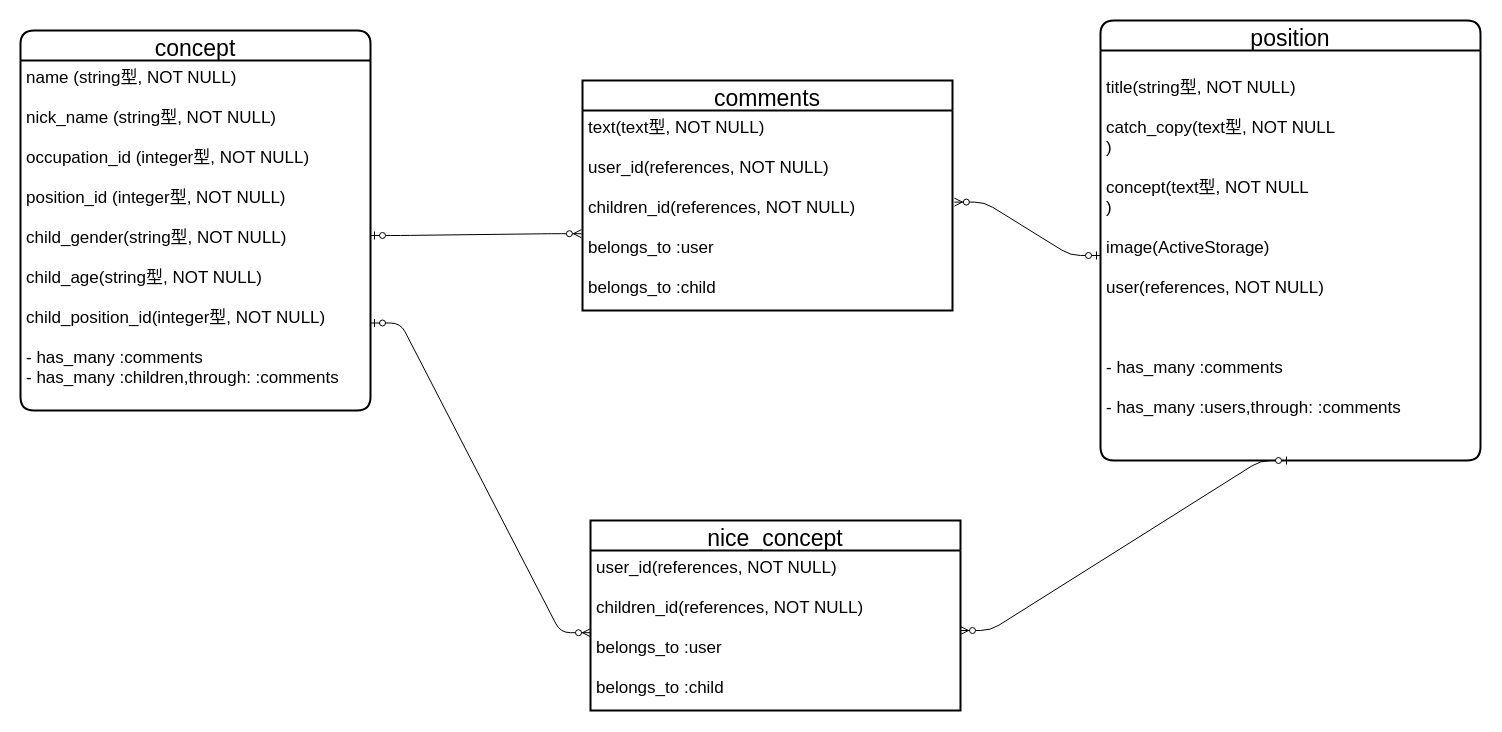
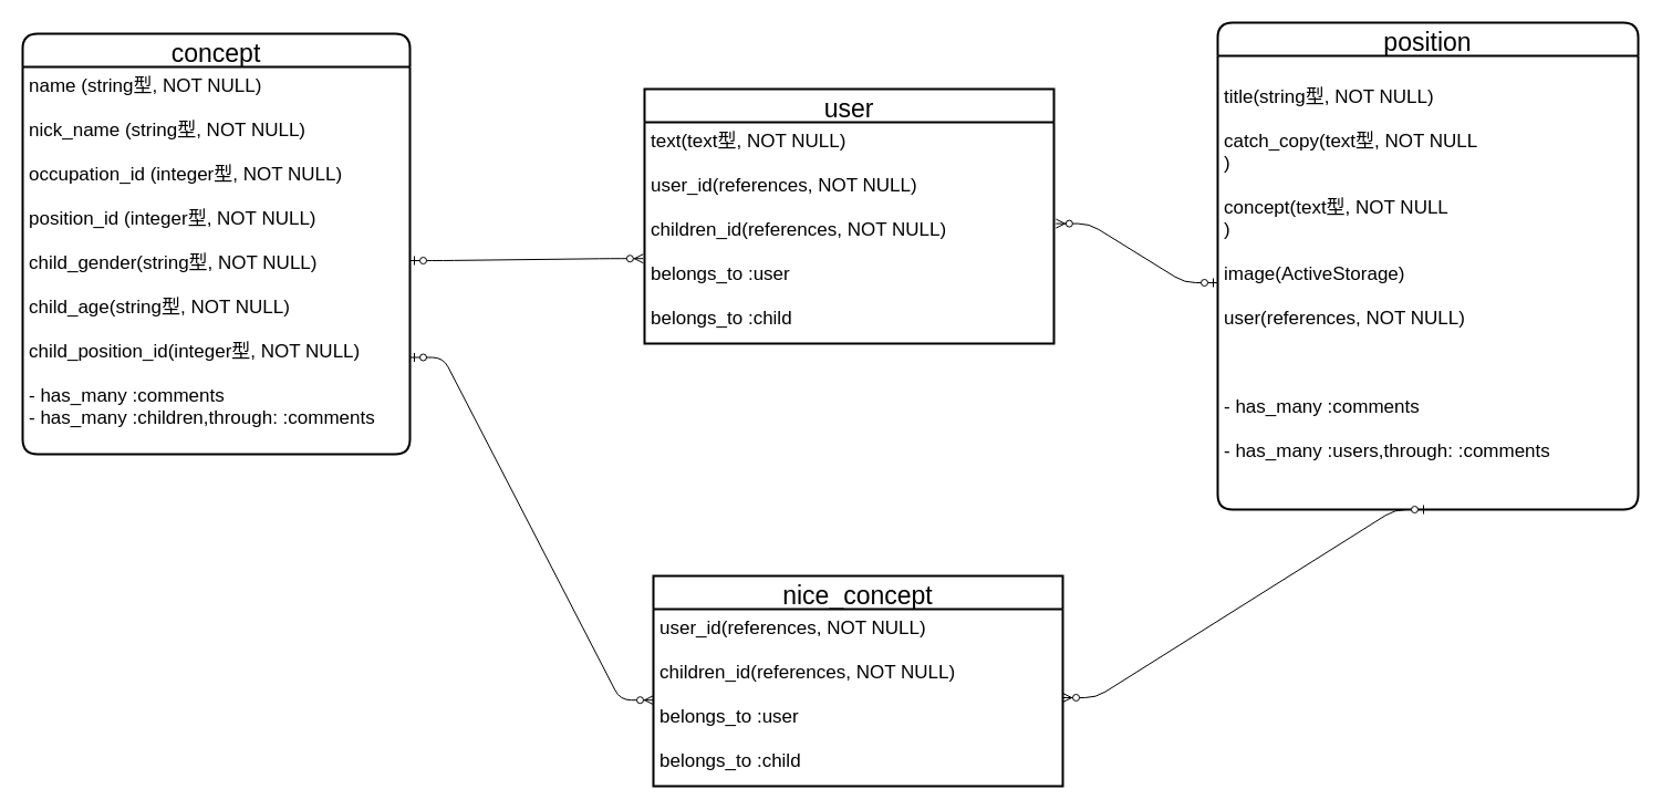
  <mxCell id="0" />
  <mxCell id="1" parent="0" />
  <mxCell id="2" value="concept" style="swimlane;childLayout=stackLayout;horizontal=1;startSize=30;horizontalStack=0;rounded=1;fontSize=23;fontStyle=0;strokeWidth=2;resizeParent=0;resizeLast=1;shadow=0;dashed=0;align=center;" parent="1" vertex="1"><mxGeometry x="20" y="30" width="350" height="380" as="geometry" /></mxCell>
  <mxCell id="3" value="name (string型, NOT NULL)&#10;&#10;nick_name (string型, NOT NULL)&#10;&#10;occupation_id (integer型, NOT NULL)&#10;&#10;position_id (integer型, NOT NULL)&#10;&#10;child_gender(string型, NOT NULL)&#10;&#10;child_age(string型, NOT NULL)&#10;&#10;child_position_id(integer型, NOT NULL)&#10;&#10;- has_many :comments&#10;- has_many :children,through: :comments" style="align=left;strokeColor=none;fillColor=none;spacingLeft=4;fontSize=17;verticalAlign=top;resizable=0;rotatable=0;part=1;" parent="2" vertex="1"><mxGeometry y="30" width="350" height="350" as="geometry" /></mxCell>
  <mxCell id="4" value="position" style="swimlane;childLayout=stackLayout;horizontal=1;startSize=30;horizontalStack=0;rounded=1;fontSize=23;fontStyle=0;strokeWidth=2;resizeParent=0;resizeLast=1;shadow=0;dashed=0;align=center;" parent="1" vertex="1"><mxGeometry x="1100" y="20" width="380" height="440" as="geometry" /></mxCell>
  <mxCell id="5" value="&#10;title(string型, NOT NULL)&#10;&#10;catch_copy(text型, NOT NULL&#10;)&#10;&#10;concept(text型, NOT NULL&#10;)&#10;&#10;image(ActiveStorage)&#10;&#10;user(references, NOT NULL)&#10;&#10;&#10;&#10;- has_many :comments&#10;&#10;- has_many :users,through: :comments&#10;&#10;&#10;&#10;" style="align=left;strokeColor=none;fillColor=none;spacingLeft=4;fontSize=17;verticalAlign=top;resizable=0;rotatable=0;part=1;" parent="4" vertex="1"><mxGeometry y="30" width="380" height="410" as="geometry" /></mxCell>
- <mxCell id="6" value="comments" style="swimlane;childLayout=stackLayout;horizontal=1;startSize=30;horizontalStack=0;rounded=1;fontSize=23;fontStyle=0;strokeWidth=2;resizeParent=0;resizeLast=1;shadow=0;dashed=0;align=center;arcSize=0;" parent="1" vertex="1"><mxGeometry x="582" y="80" width="370" height="230" as="geometry" /></mxCell>
+ <mxCell id="6" value="user" style="swimlane;childLayout=stackLayout;horizontal=1;startSize=30;horizontalStack=0;rounded=1;fontSize=23;fontStyle=0;strokeWidth=2;resizeParent=0;resizeLast=1;shadow=0;dashed=0;align=center;arcSize=0;" parent="1" vertex="1"><mxGeometry x="582" y="80" width="370" height="230" as="geometry" /></mxCell>
  <mxCell id="7" value="text(text型, NOT NULL)&#10;&#10;user_id(references, NOT NULL)&#10;&#10;children_id(references, NOT NULL)&#10;&#10;belongs_to :user&#10;&#10;belongs_to :child&#10;&#10;&#10;" style="align=left;strokeColor=none;fillColor=none;spacingLeft=4;fontSize=17;verticalAlign=top;resizable=0;rotatable=0;part=1;" parent="6" vertex="1"><mxGeometry y="30" width="370" height="200" as="geometry" /></mxCell>
  <mxCell id="8" value="" style="edgeStyle=entityRelationEdgeStyle;fontSize=12;html=1;endArrow=ERzeroToMany;startArrow=ERzeroToOne;entryX=1.005;entryY=0.458;entryDx=0;entryDy=0;entryPerimeter=0;exitX=0;exitY=0.5;exitDx=0;exitDy=0;" parent="1" source="5" target="7" edge="1"><mxGeometry width="100" height="100" relative="1" as="geometry"><mxPoint x="1100" y="745" as="sourcePoint" /><mxPoint x="770" y="710" as="targetPoint" /></mxGeometry></mxCell>
  <mxCell id="9" value="" style="edgeStyle=entityRelationEdgeStyle;fontSize=12;html=1;endArrow=ERzeroToMany;startArrow=ERzeroToOne;entryX=-0.003;entryY=0.616;entryDx=0;entryDy=0;entryPerimeter=0;" parent="1" source="3" target="7" edge="1"><mxGeometry width="100" height="100" relative="1" as="geometry"><mxPoint x="160.96" y="570" as="sourcePoint" /><mxPoint x="370" y="575.09" as="targetPoint" /></mxGeometry></mxCell>
  <mxCell id="10" value="" style="edgeStyle=entityRelationEdgeStyle;fontSize=12;html=1;endArrow=ERzeroToMany;startArrow=ERzeroToOne;exitX=1;exitY=0.75;exitDx=0;exitDy=0;entryX=0;entryY=0.5;entryDx=0;entryDy=0;" parent="1" source="3" edge="1"><mxGeometry width="100" height="100" relative="1" as="geometry"><mxPoint x="390" y="220" as="sourcePoint" /><mxPoint x="590" y="632.2" as="targetPoint" /></mxGeometry></mxCell>
  <mxCell id="11" value="" style="edgeStyle=entityRelationEdgeStyle;fontSize=12;html=1;endArrow=ERzeroToMany;startArrow=ERzeroToOne;exitX=0.5;exitY=1;exitDx=0;exitDy=0;entryX=1;entryY=0.5;entryDx=0;entryDy=0;" parent="1" source="5" target="13" edge="1"><mxGeometry width="100" height="100" relative="1" as="geometry"><mxPoint x="1166.15" y="683.4" as="sourcePoint" /><mxPoint x="1080" y="720" as="targetPoint" /></mxGeometry></mxCell>
  <mxCell id="12" value="nice_concept" style="swimlane;childLayout=stackLayout;horizontal=1;startSize=30;horizontalStack=0;rounded=1;fontSize=23;fontStyle=0;strokeWidth=2;resizeParent=0;resizeLast=1;shadow=0;dashed=0;align=center;arcSize=0;" parent="1" vertex="1"><mxGeometry x="590" y="520" width="370" height="190" as="geometry" /></mxCell>
  <mxCell id="13" value="user_id(references, NOT NULL)&#10;&#10;children_id(references, NOT NULL)&#10;&#10;belongs_to :user&#10;&#10;belongs_to :child&#10;" style="align=left;strokeColor=none;fillColor=none;spacingLeft=4;fontSize=17;verticalAlign=top;resizable=0;rotatable=0;part=1;" parent="12" vertex="1"><mxGeometry y="30" width="370" height="160" as="geometry" /></mxCell>
